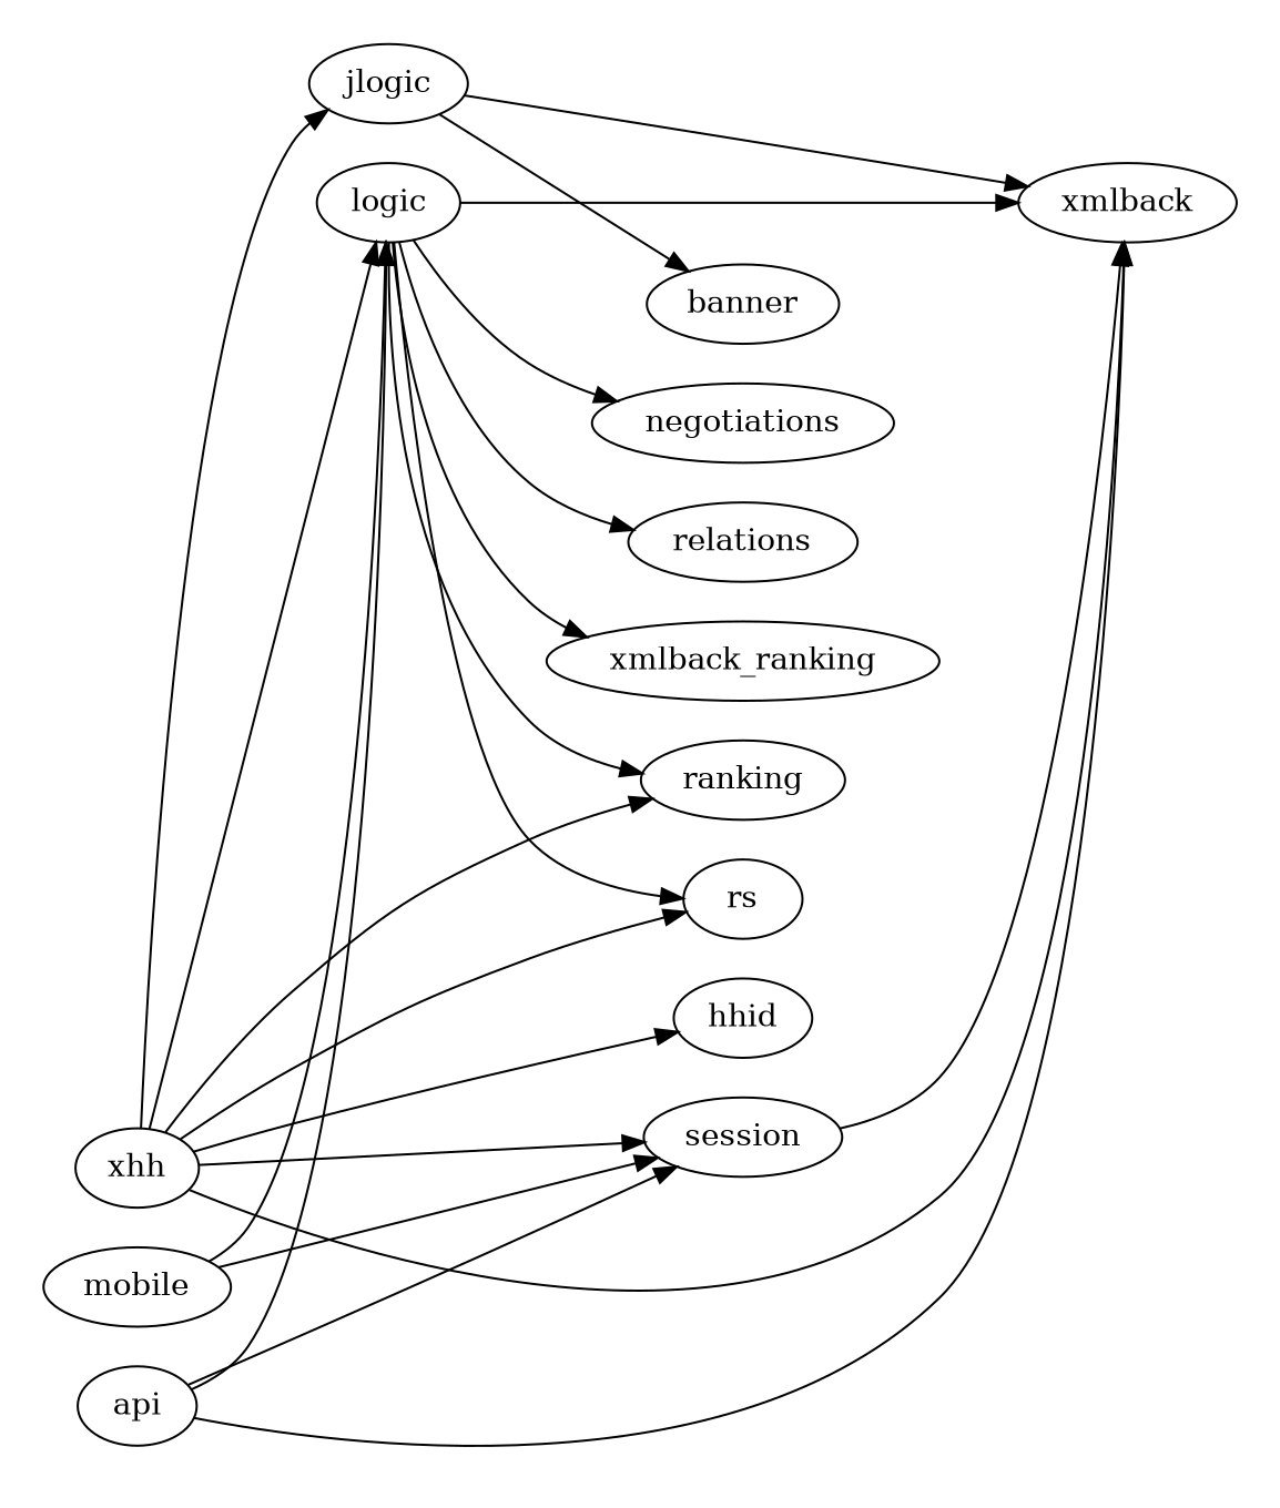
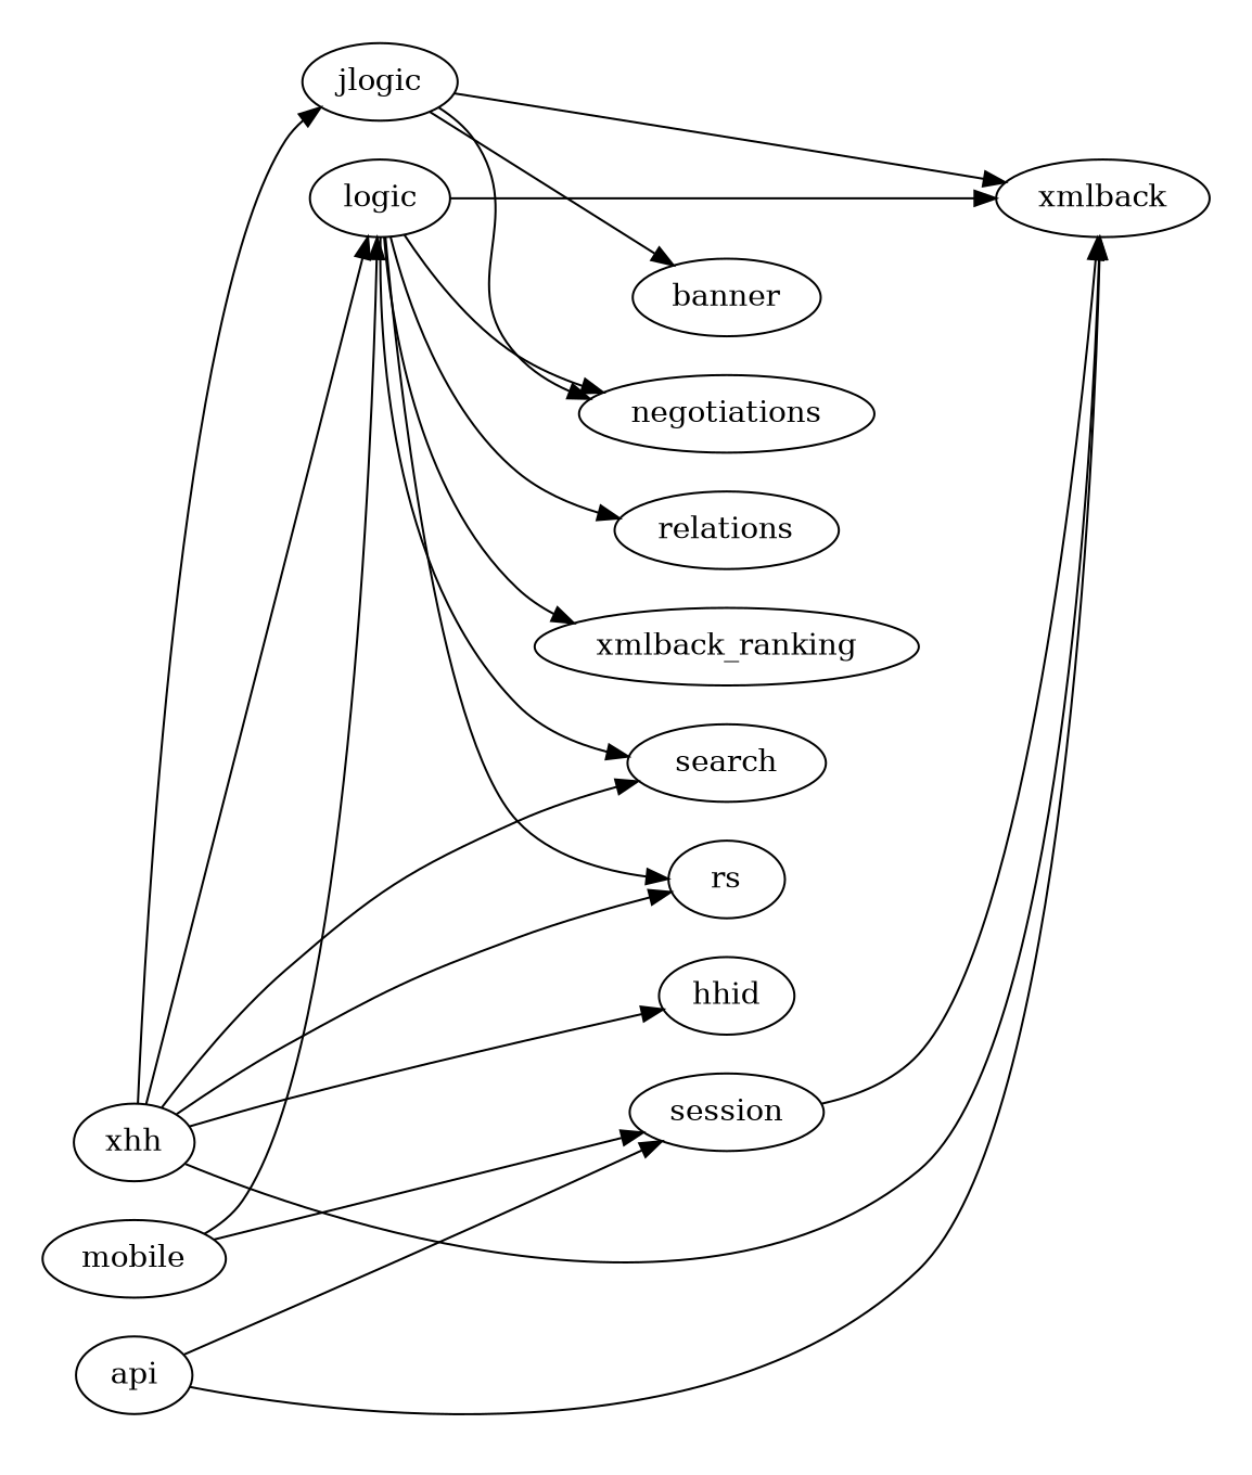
  digraph {
    rankdir=LR
    logic
    jlogic
    xhh
    api
    mobile
    xmlback
-   search [label=ranking]
+   search
    session
    negotiations
    hhid
    relations
    rs
    n13 [label=xmlback_ranking]
    banner
    subgraph cluster_1 {
      style=invis
      logic
      jlogic
    }
    subgraph cluster_2 {
      style=invis
      xhh
      api
      mobile
    }
    subgraph cluster_3 {
      style=invis
      xmlback
      search
      session
      negotiations
      hhid
      relations
      rs
      n13
      banner
    }
    logic -> xmlback [weight=28580888]
    logic -> search [weight=3112638]
    logic -> negotiations [weight=1753218]
    logic -> relations [weight=856409]
    logic -> rs [weight=592753]
    logic -> n13 [weight=701466]
    jlogic -> xmlback [weight=2462359]
+   jlogic -> negotiations [weight=577562]
    jlogic -> banner [weight=713752]
    xhh -> logic [weight=6195848]
    xhh -> jlogic [weight=1194154]
    xhh -> xmlback [weight=18604127]
    xhh -> search [weight=2106491]
-   xhh -> session [weight=2982341]
    xhh -> hhid [weight=2606993]
    xhh -> rs [weight=2982028]
-   api -> logic [weight=1877244]
    api -> xmlback [weight=1574582]
    api -> session [weight=2570363]
    mobile -> logic [weight=1112142]
    mobile -> session [weight=891016]
    session -> xmlback [weight=1990038]
  }
